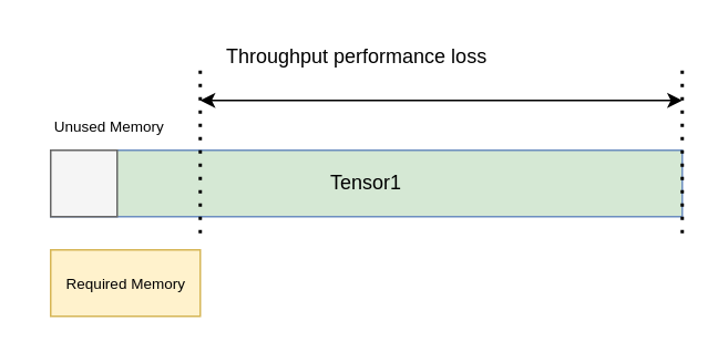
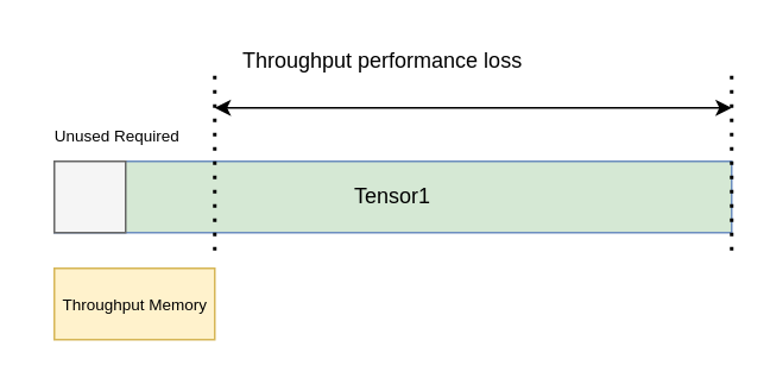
  <mxCell id="0" />
  <mxCell id="1" parent="0" />
  <mxCell id="2" value="Tensor1" style="rounded=0;whiteSpace=wrap;html=1;fillColor=#d5e8d4;strokeColor=#6c8ebf;" vertex="1" parent="1"><mxGeometry x="30" y="90" width="380" height="40" as="geometry" /></mxCell>
  <mxCell id="3" value="" style="rounded=0;whiteSpace=wrap;html=1;fillColor=#f5f5f5;fontColor=#333333;strokeColor=#666666;" vertex="1" parent="1"><mxGeometry x="30" y="90" width="40" height="40" as="geometry" /></mxCell>
- <mxCell id="4" value="&lt;font style=&quot;font-size: 9px;&quot;&gt;Unused Memory&lt;/font&gt;" style="text;html=1;align=center;verticalAlign=middle;resizable=0;points=[];autosize=1;strokeColor=none;fillColor=none;" vertex="1" parent="1"><mxGeometry x="20" y="60" width="90" height="30" as="geometry" /></mxCell>
+ <mxCell id="4" value="&lt;font style=&quot;font-size: 9px;&quot;&gt;Unused Required&lt;/font&gt;" style="text;html=1;align=center;verticalAlign=middle;resizable=0;points=[];autosize=1;strokeColor=none;fillColor=none;" vertex="1" parent="1"><mxGeometry x="20" y="60" width="90" height="30" as="geometry" /></mxCell>
  <mxCell id="5" value="" style="rounded=0;whiteSpace=wrap;html=1;fillColor=#fff2cc;strokeColor=#d6b656;" vertex="1" parent="1"><mxGeometry x="30" y="150" width="90" height="40" as="geometry" /></mxCell>
- <mxCell id="6" value="&lt;font style=&quot;font-size: 9px;&quot;&gt;Required&amp;nbsp;Memory&lt;/font&gt;" style="text;html=1;align=center;verticalAlign=middle;resizable=0;points=[];autosize=1;strokeColor=none;fillColor=none;" vertex="1" parent="1"><mxGeometry x="25" y="155" width="100" height="30" as="geometry" /></mxCell>
+ <mxCell id="6" value="&lt;font style=&quot;font-size: 9px;&quot;&gt;Throughput&amp;nbsp;Memory&lt;/font&gt;" style="text;html=1;align=center;verticalAlign=middle;resizable=0;points=[];autosize=1;strokeColor=none;fillColor=none;" vertex="1" parent="1"><mxGeometry x="25" y="155" width="100" height="30" as="geometry" /></mxCell>
  <mxCell id="7" value="" style="endArrow=none;dashed=1;html=1;dashPattern=1 3;strokeWidth=2;rounded=0;" edge="1" parent="1"><mxGeometry width="50" height="50" relative="1" as="geometry"><mxPoint x="120" y="140" as="sourcePoint" /><mxPoint x="120" y="40" as="targetPoint" /></mxGeometry></mxCell>
  <mxCell id="8" value="" style="endArrow=none;dashed=1;html=1;dashPattern=1 3;strokeWidth=2;rounded=0;" edge="1" parent="1"><mxGeometry width="50" height="50" relative="1" as="geometry"><mxPoint x="410" y="140" as="sourcePoint" /><mxPoint x="410" y="40" as="targetPoint" /></mxGeometry></mxCell>
  <mxCell id="9" value="Throughput performance loss" style="text;whiteSpace=wrap;fontSize=12;" vertex="1" parent="1"><mxGeometry x="134" y="20" width="190" height="40" as="geometry" /></mxCell>
  <mxCell id="10" value="" style="endArrow=classic;startArrow=classic;html=1;rounded=0;" edge="1" parent="1"><mxGeometry width="50" height="50" relative="1" as="geometry"><mxPoint x="120" y="60" as="sourcePoint" /><mxPoint x="410" y="60" as="targetPoint" /></mxGeometry></mxCell>
